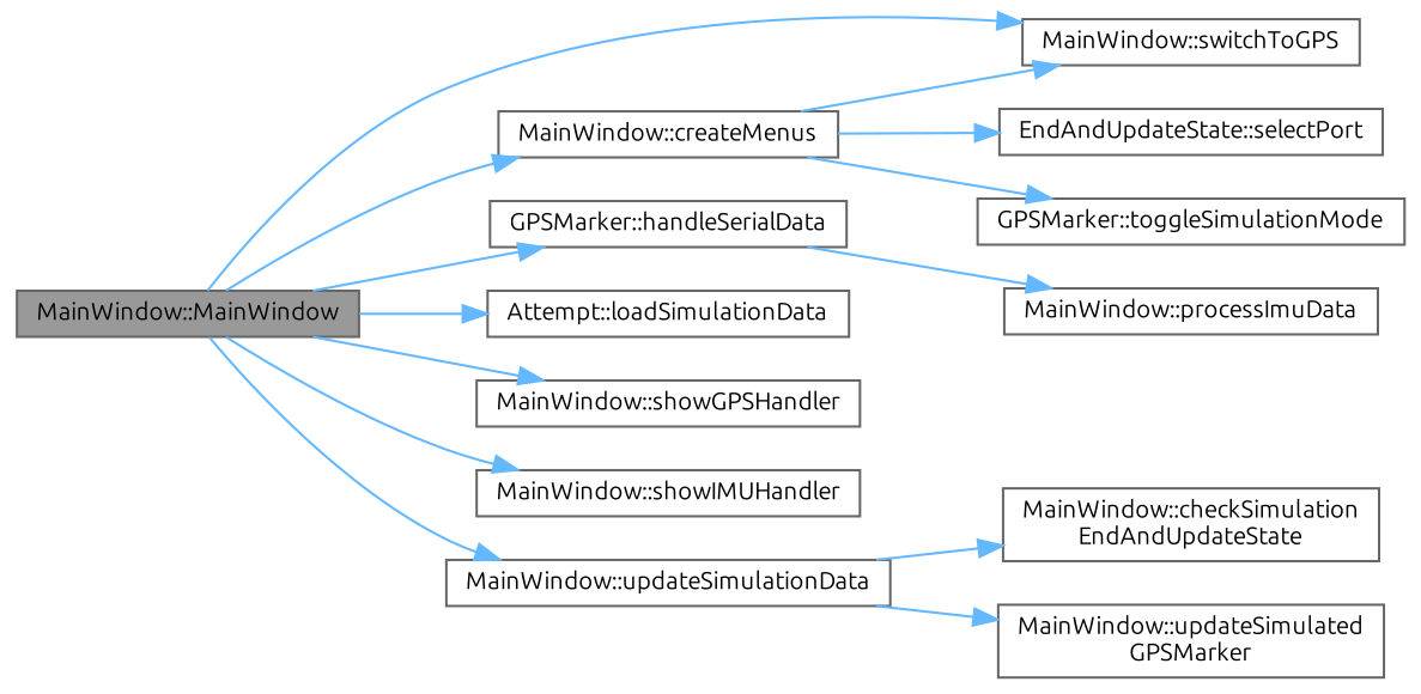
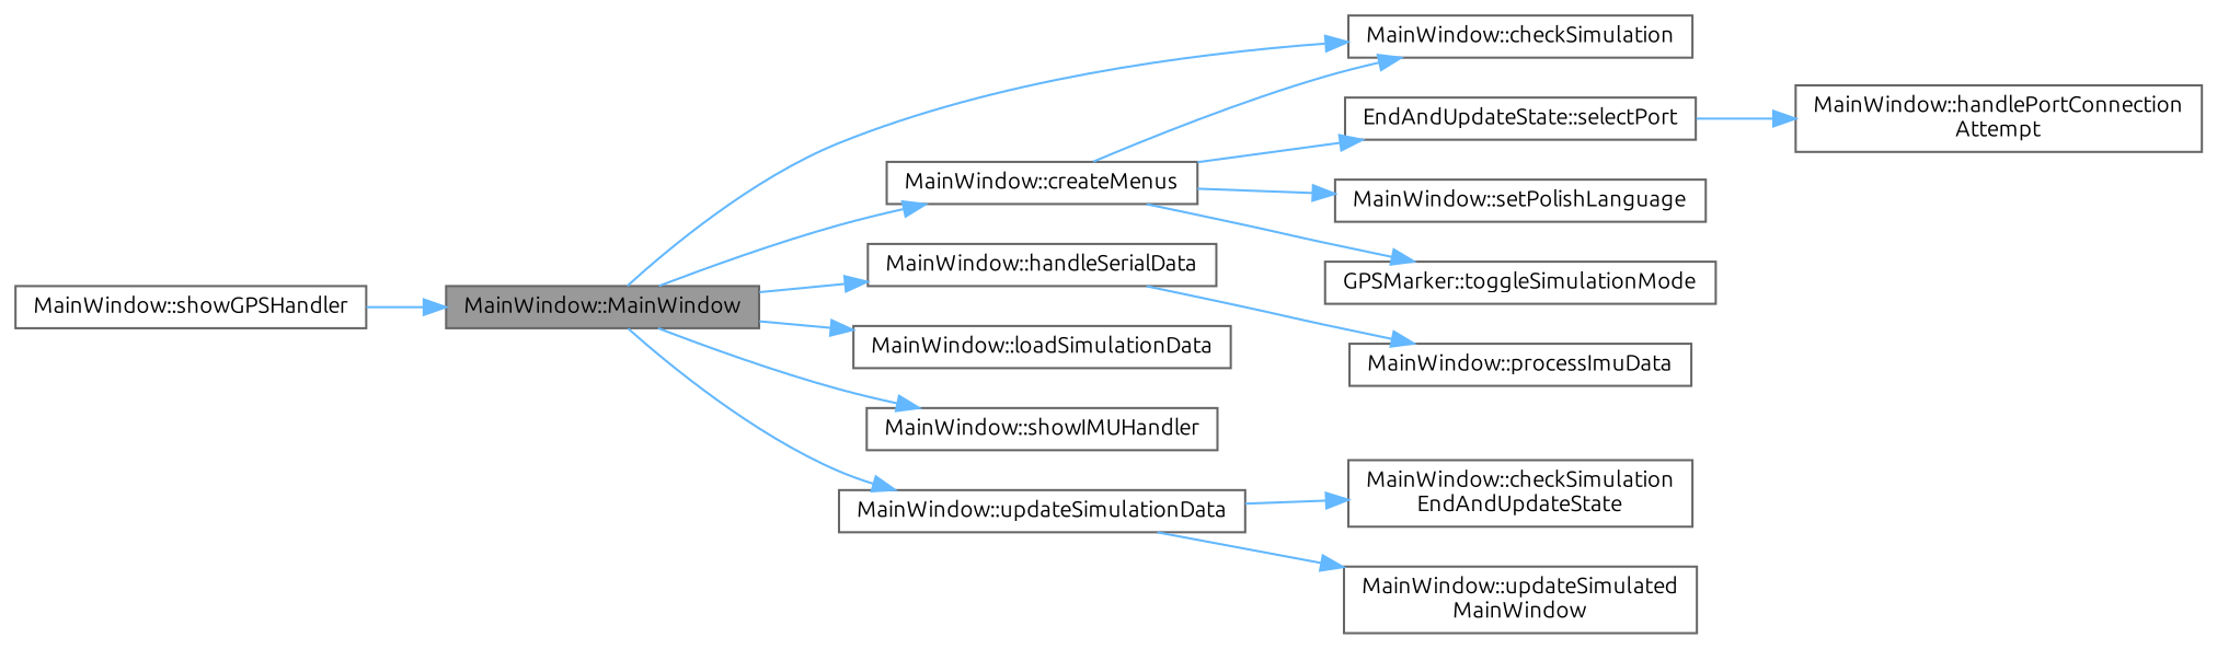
  digraph {
    fontname=Ubuntu
    rankdir=LR
    node [color=grey40 fillcolor=white fontname=Ubuntu fontsize=10 shape=box style=filled]
    edge [color=steelblue1 fontname=Ubuntu fontsize=10 labelfontname=Helvetica labelfontsize=10 style=solid]
    n1 [color=gray40 fillcolor=grey60 fontcolor=black height=0.2 label="MainWindow::MainWindow" width=0.4]
    n2 [height=0.2 label="MainWindow::createMenus" width=0.4]
-   n3 [height=0.2 label="MainWindow::switchToGPS" width=0.4]
-   n4 [height=0.2 label="GPSMarker::handleSerialData" width=0.4]
-   n5 [height=0.2 label="Attempt::loadSimulationData" width=0.4]
+   n3 [height=0.2 label="MainWindow::checkSimulation" width=0.4]
+   n4 [height=0.2 label="MainWindow::handleSerialData" width=0.4]
+   n5 [height=0.2 label="MainWindow::loadSimulationData" width=0.4]
    n6 [height=0.2 label="MainWindow::showGPSHandler" width=0.4]
    n7 [height=0.2 label="MainWindow::showIMUHandler" width=0.4]
    n8 [height=0.2 label="MainWindow::updateSimulationData" width=0.4]
    n9 [height=0.2 label="EndAndUpdateState::selectPort" width=0.4]
+   n10 [height=0.2 label="MainWindow::setPolishLanguage" width=0.4]
    n11 [height=0.2 label="GPSMarker::toggleSimulationMode" width=0.4]
    n12 [height=0.2 label="MainWindow::processImuData" width=0.4]
    n13 [height=0.2 label="MainWindow::checkSimulation\lEndAndUpdateState" width=0.4]
-   n14 [height=0.2 label="MainWindow::updateSimulated\lGPSMarker" width=0.4]
+   n14 [height=0.2 label="MainWindow::updateSimulated\lMainWindow" width=0.4]
+   n15 [height=0.2 label="MainWindow::handlePortConnection\lAttempt" width=0.4]
    n1 -> n2
    n1 -> n3
    n1 -> n4
    n1 -> n5
-   n1 -> n6
+   n6 -> n1
    n1 -> n7
    n1 -> n8
    n2 -> n3
    n2 -> n9
+   n2 -> n10
    n2 -> n11
    n4 -> n12
    n8 -> n13
    n8 -> n14
+   n9 -> n15
  }
